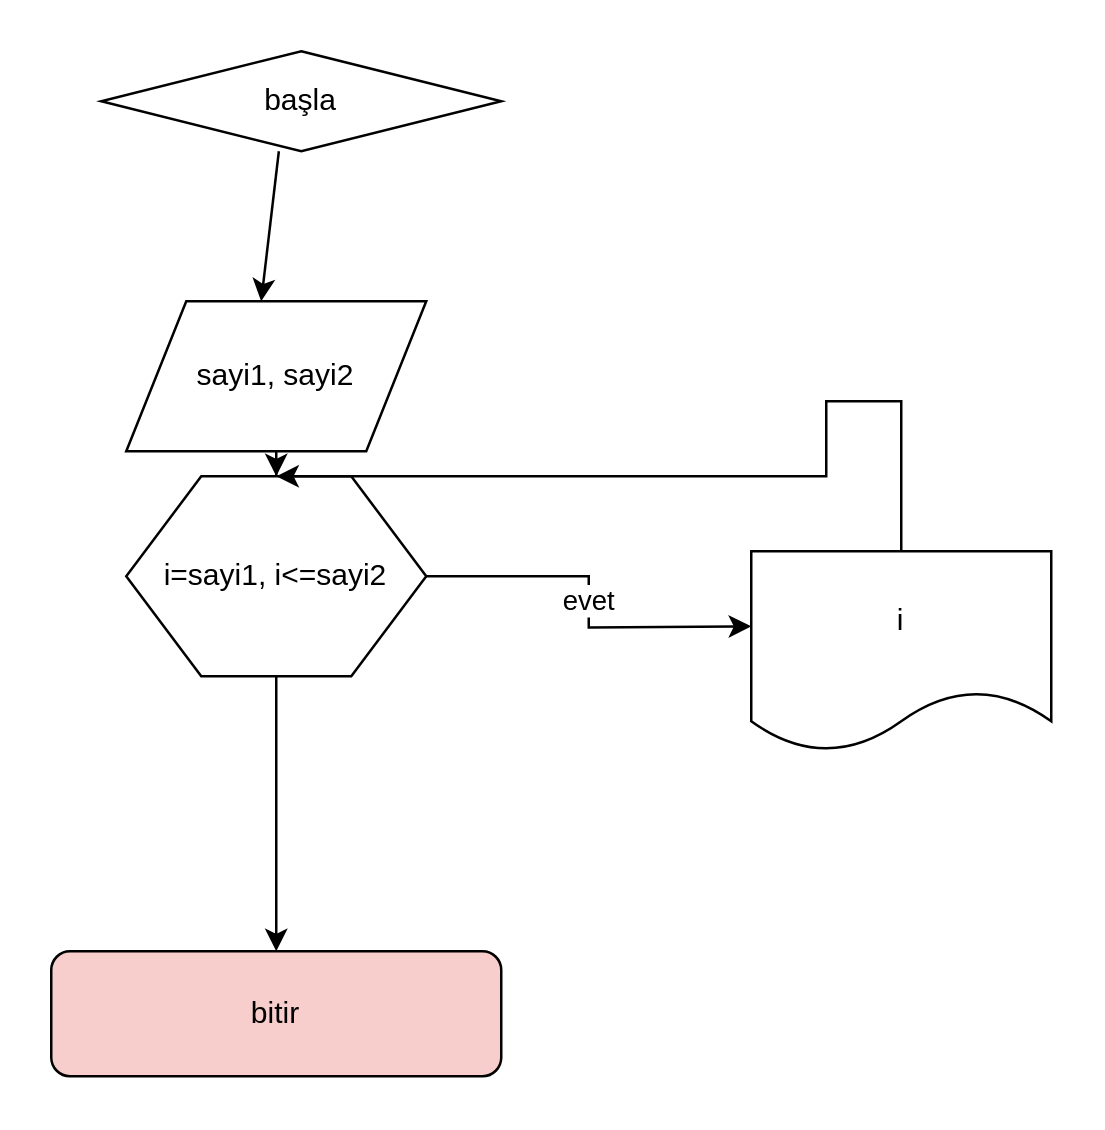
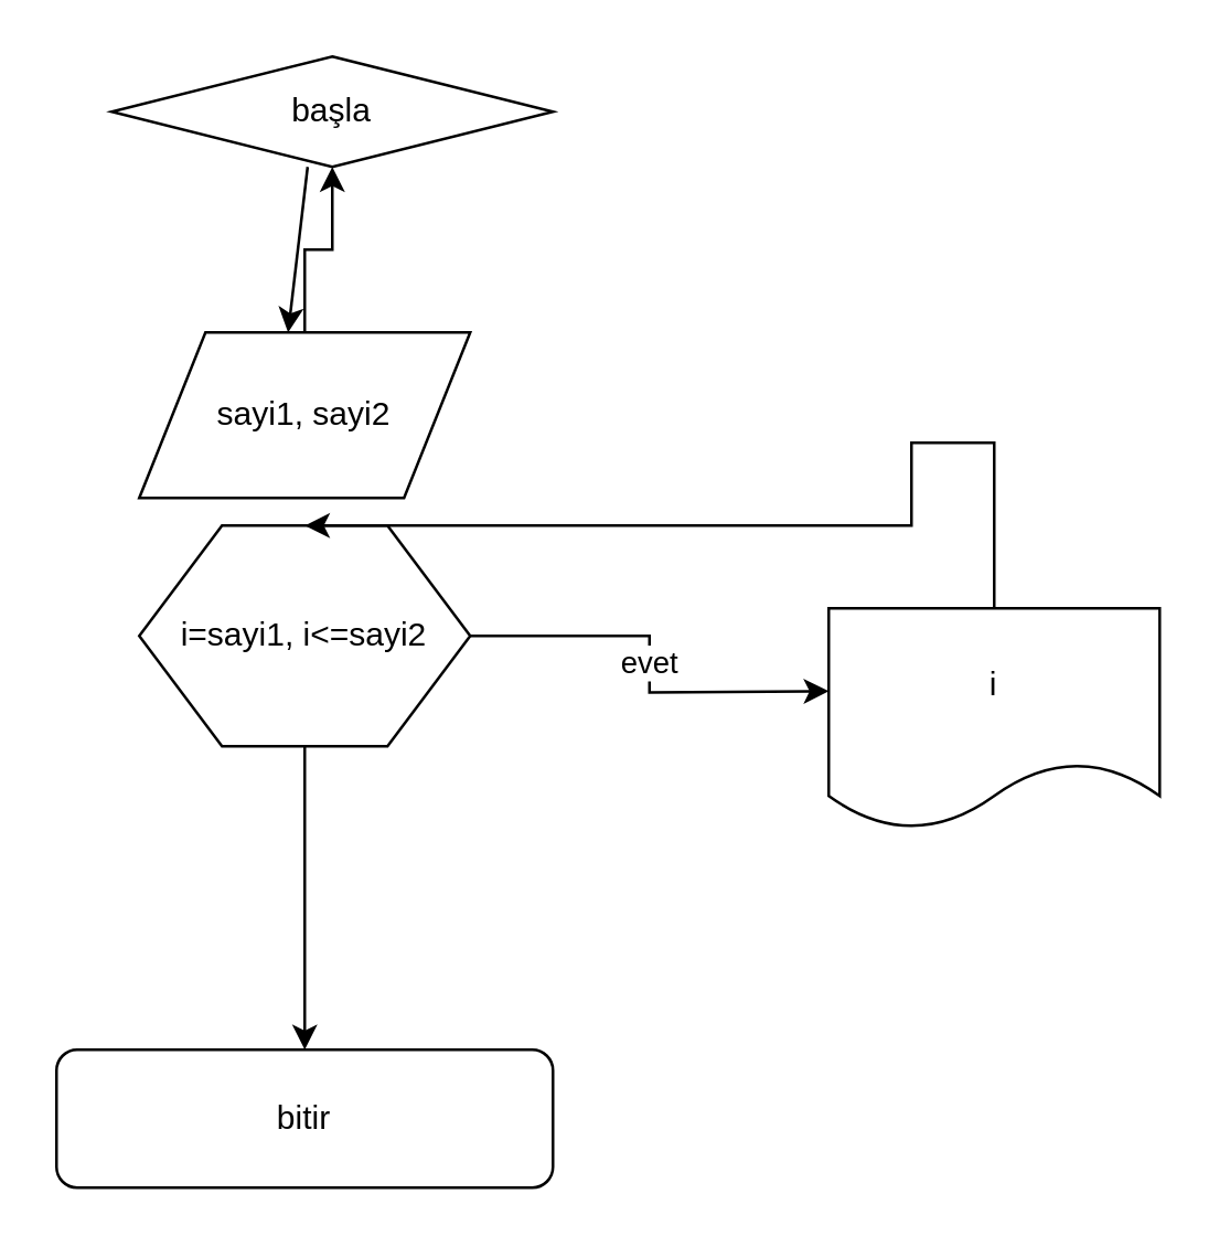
  <mxCell id="0" />
  <mxCell id="1" parent="0" />
  <mxCell id="2" value="başla" style="rhombus;whiteSpace=wrap;html=1;fontSize=12;glass=0;strokeWidth=1;shadow=0;" vertex="1" parent="1"><mxGeometry x="40" y="20" width="160" height="40" as="geometry" /></mxCell>
  <mxCell id="3" value="" style="endArrow=classic;html=1;exitX=0.444;exitY=1;exitDx=0;exitDy=0;exitPerimeter=0;entryX=0.433;entryY=0;entryDx=0;entryDy=0;entryPerimeter=0;" edge="1" parent="1" source="2"><mxGeometry width="50" height="50" relative="1" as="geometry"><mxPoint x="114" y="181.98" as="sourcePoint" /><mxPoint x="103.97" y="120" as="targetPoint" /></mxGeometry></mxCell>
- <mxCell id="4" style="edgeStyle=orthogonalEdgeStyle;rounded=0;orthogonalLoop=1;jettySize=auto;html=1;" edge="1" parent="1" source="5" target="9"><mxGeometry relative="1" as="geometry"><mxPoint x="110" y="250" as="targetPoint" /></mxGeometry></mxCell>
+ <mxCell id="4" style="edgeStyle=orthogonalEdgeStyle;rounded=0;orthogonalLoop=1;jettySize=auto;html=1;" edge="1" parent="1" source="5" target="2"><mxGeometry relative="1" as="geometry"><mxPoint x="110" y="250" as="targetPoint" /></mxGeometry></mxCell>
  <mxCell id="5" value="sayi1, sayi2" style="shape=parallelogram;perimeter=parallelogramPerimeter;whiteSpace=wrap;html=1;" vertex="1" parent="1"><mxGeometry x="50" y="120" width="120" height="60" as="geometry" /></mxCell>
- <mxCell id="6" value="bitir" style="rounded=1;whiteSpace=wrap;html=1;fontSize=12;glass=0;strokeWidth=1;shadow=0;fillColor=#f8cecc;" vertex="1" parent="1"><mxGeometry x="20" y="380" width="180" height="50" as="geometry" /></mxCell>
+ <mxCell id="6" value="bitir" style="rounded=1;whiteSpace=wrap;html=1;fontSize=12;glass=0;strokeWidth=1;shadow=0;" vertex="1" parent="1"><mxGeometry x="20" y="380" width="180" height="50" as="geometry" /></mxCell>
  <mxCell id="7" value="evet&lt;br&gt;" style="edgeStyle=orthogonalEdgeStyle;rounded=0;orthogonalLoop=1;jettySize=auto;html=1;" edge="1" parent="1" source="9"><mxGeometry relative="1" as="geometry"><mxPoint x="300" y="250" as="targetPoint" /></mxGeometry></mxCell>
  <mxCell id="8" style="edgeStyle=orthogonalEdgeStyle;rounded=0;orthogonalLoop=1;jettySize=auto;html=1;" edge="1" parent="1" source="9"><mxGeometry relative="1" as="geometry"><mxPoint x="110" y="380" as="targetPoint" /></mxGeometry></mxCell>
  <mxCell id="9" value="i=sayi1, i&amp;lt;=sayi2" style="shape=hexagon;perimeter=hexagonPerimeter2;whiteSpace=wrap;html=1;" vertex="1" parent="1"><mxGeometry x="50" y="190" width="120" height="80" as="geometry" /></mxCell>
  <mxCell id="10" style="edgeStyle=orthogonalEdgeStyle;rounded=0;orthogonalLoop=1;jettySize=auto;html=1;" edge="1" parent="1" source="11"><mxGeometry relative="1" as="geometry"><mxPoint x="110" y="190" as="targetPoint" /><Array as="points"><mxPoint x="360" y="160" /><mxPoint x="330" y="160" /></Array></mxGeometry></mxCell>
  <mxCell id="11" value="i" style="shape=document;whiteSpace=wrap;html=1;boundedLbl=1;" vertex="1" parent="1"><mxGeometry x="300" y="220" width="120" height="80" as="geometry" /></mxCell>
